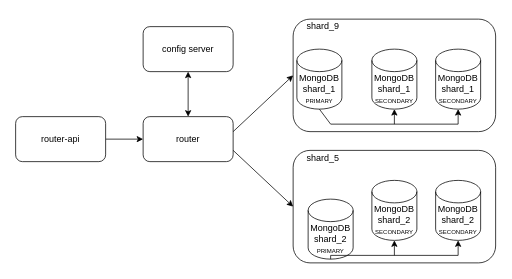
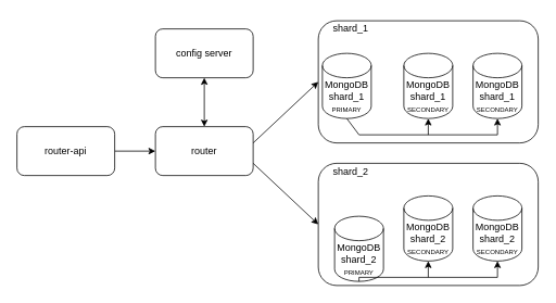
  <mxCell id="0" />
  <mxCell id="1" parent="0" />
  <mxCell id="2" value="" style="rounded=1;whiteSpace=wrap;html=1;align=left;" vertex="1" parent="1"><mxGeometry x="390" y="25" width="270" height="150" as="geometry" /></mxCell>
  <mxCell id="3" value="MongoDB&lt;div&gt;shard_1&lt;/div&gt;&lt;div&gt;&lt;font style=&quot;font-size: 8px;&quot;&gt;PRIMARY&lt;/font&gt;&lt;/div&gt;" style="shape=cylinder3;whiteSpace=wrap;html=1;boundedLbl=1;backgroundOutline=1;size=15;" parent="1" vertex="1"><mxGeometry x="395" y="65" width="60" height="80" as="geometry" /></mxCell>
  <mxCell id="4" value="" style="edgeStyle=orthogonalEdgeStyle;rounded=0;orthogonalLoop=1;jettySize=auto;html=1;" edge="1" parent="1" source="5" target="6"><mxGeometry relative="1" as="geometry" /></mxCell>
  <mxCell id="5" value="router-api" style="rounded=1;whiteSpace=wrap;html=1;" parent="1" vertex="1"><mxGeometry x="20" y="155" width="120" height="60" as="geometry" /></mxCell>
  <mxCell id="6" value="router" style="rounded=1;whiteSpace=wrap;html=1;" vertex="1" parent="1"><mxGeometry x="190" y="155" width="120" height="60" as="geometry" /></mxCell>
  <mxCell id="7" value="config server" style="rounded=1;whiteSpace=wrap;html=1;" vertex="1" parent="1"><mxGeometry x="190" y="35" width="120" height="60" as="geometry" /></mxCell>
  <mxCell id="8" value="" style="endArrow=classic;startArrow=classic;html=1;rounded=0;exitX=0.5;exitY=0;exitDx=0;exitDy=0;" edge="1" parent="1" source="6"><mxGeometry width="50" height="50" relative="1" as="geometry"><mxPoint x="220" y="345" as="sourcePoint" /><mxPoint x="250" y="95" as="targetPoint" /></mxGeometry></mxCell>
  <mxCell id="9" value="MongoDB&lt;div&gt;shard_1&lt;/div&gt;&lt;div&gt;&lt;font style=&quot;font-size: 8px;&quot;&gt;SECONDARY&lt;/font&gt;&lt;/div&gt;" style="shape=cylinder3;whiteSpace=wrap;html=1;boundedLbl=1;backgroundOutline=1;size=15;" vertex="1" parent="1"><mxGeometry x="495" y="65" width="60" height="80" as="geometry" /></mxCell>
  <mxCell id="10" value="MongoDB&lt;div&gt;shard_1&lt;/div&gt;&lt;div&gt;&lt;font style=&quot;font-size: 8px;&quot;&gt;SECONDARY&lt;/font&gt;&lt;/div&gt;" style="shape=cylinder3;whiteSpace=wrap;html=1;boundedLbl=1;backgroundOutline=1;size=15;" vertex="1" parent="1"><mxGeometry x="580" y="65" width="60" height="80" as="geometry" /></mxCell>
- <mxCell id="11" value="shard_9" style="text;html=1;align=center;verticalAlign=middle;whiteSpace=wrap;rounded=0;" vertex="1" parent="1"><mxGeometry x="400" y="20" width="60" height="30" as="geometry" /></mxCell>
+ <mxCell id="11" value="shard_1" style="text;html=1;align=center;verticalAlign=middle;whiteSpace=wrap;rounded=0;" vertex="1" parent="1"><mxGeometry x="400" y="20" width="60" height="30" as="geometry" /></mxCell>
  <mxCell id="12" value="" style="endArrow=classic;html=1;rounded=0;exitX=0.5;exitY=1;exitDx=0;exitDy=0;exitPerimeter=0;entryX=0.5;entryY=1;entryDx=0;entryDy=0;entryPerimeter=0;" edge="1" parent="1" source="3" target="10"><mxGeometry width="50" height="50" relative="1" as="geometry"><mxPoint x="490" y="235" as="sourcePoint" /><mxPoint x="540" y="185" as="targetPoint" /><Array as="points"><mxPoint x="440" y="165" /><mxPoint x="610" y="165" /></Array></mxGeometry></mxCell>
  <mxCell id="13" value="" style="endArrow=classic;html=1;rounded=0;entryX=0.5;entryY=1;entryDx=0;entryDy=0;entryPerimeter=0;" edge="1" parent="1" target="9"><mxGeometry width="50" height="50" relative="1" as="geometry"><mxPoint x="525" y="165" as="sourcePoint" /><mxPoint x="620" y="205" as="targetPoint" /></mxGeometry></mxCell>
  <mxCell id="14" value="" style="rounded=1;whiteSpace=wrap;html=1;align=left;" vertex="1" parent="1"><mxGeometry x="390" y="200" width="270" height="150" as="geometry" /></mxCell>
  <mxCell id="15" value="MongoDB&lt;div&gt;shard_2&lt;/div&gt;&lt;div&gt;&lt;font style=&quot;font-size: 8px;&quot;&gt;PRIMARY&lt;/font&gt;&lt;/div&gt;" style="shape=cylinder3;whiteSpace=wrap;html=1;boundedLbl=1;backgroundOutline=1;size=15;" vertex="1" parent="1"><mxGeometry x="410" y="265" width="60" height="80" as="geometry" /></mxCell>
  <mxCell id="16" value="MongoDB&lt;div&gt;shard_2&lt;/div&gt;&lt;div&gt;&lt;font style=&quot;font-size: 8px;&quot;&gt;SECONDARY&lt;/font&gt;&lt;/div&gt;" style="shape=cylinder3;whiteSpace=wrap;html=1;boundedLbl=1;backgroundOutline=1;size=15;" vertex="1" parent="1"><mxGeometry x="495" y="240" width="60" height="80" as="geometry" /></mxCell>
  <mxCell id="17" value="MongoDB&lt;div&gt;shard_2&lt;/div&gt;&lt;div&gt;&lt;font style=&quot;font-size: 8px;&quot;&gt;SECONDARY&lt;/font&gt;&lt;/div&gt;" style="shape=cylinder3;whiteSpace=wrap;html=1;boundedLbl=1;backgroundOutline=1;size=15;" vertex="1" parent="1"><mxGeometry x="580" y="240" width="60" height="80" as="geometry" /></mxCell>
- <mxCell id="18" value="shard_5" style="text;html=1;align=center;verticalAlign=middle;whiteSpace=wrap;rounded=0;" vertex="1" parent="1"><mxGeometry x="400" y="195" width="60" height="30" as="geometry" /></mxCell>
+ <mxCell id="18" value="shard_2" style="text;html=1;align=center;verticalAlign=middle;whiteSpace=wrap;rounded=0;" vertex="1" parent="1"><mxGeometry x="400" y="195" width="60" height="30" as="geometry" /></mxCell>
  <mxCell id="19" value="" style="endArrow=classic;html=1;rounded=0;exitX=0.5;exitY=1;exitDx=0;exitDy=0;exitPerimeter=0;entryX=0.5;entryY=1;entryDx=0;entryDy=0;entryPerimeter=0;" edge="1" parent="1" source="15" target="17"><mxGeometry width="50" height="50" relative="1" as="geometry"><mxPoint x="490" y="410" as="sourcePoint" /><mxPoint x="540" y="360" as="targetPoint" /><Array as="points"><mxPoint x="440" y="340" /><mxPoint x="610" y="340" /></Array></mxGeometry></mxCell>
  <mxCell id="20" value="" style="endArrow=classic;html=1;rounded=0;entryX=0.5;entryY=1;entryDx=0;entryDy=0;entryPerimeter=0;" edge="1" parent="1" target="16"><mxGeometry width="50" height="50" relative="1" as="geometry"><mxPoint x="525" y="340" as="sourcePoint" /><mxPoint x="620" y="380" as="targetPoint" /></mxGeometry></mxCell>
  <mxCell id="21" value="" style="endArrow=classic;html=1;rounded=0;entryX=0;entryY=0.5;entryDx=0;entryDy=0;" edge="1" parent="1" target="2"><mxGeometry width="50" height="50" relative="1" as="geometry"><mxPoint x="310" y="175" as="sourcePoint" /><mxPoint x="360" y="125" as="targetPoint" /></mxGeometry></mxCell>
  <mxCell id="22" value="" style="endArrow=classic;html=1;rounded=0;exitX=1;exitY=0.75;exitDx=0;exitDy=0;entryX=0;entryY=0.5;entryDx=0;entryDy=0;" edge="1" parent="1" source="6" target="14"><mxGeometry width="50" height="50" relative="1" as="geometry"><mxPoint x="300" y="325" as="sourcePoint" /><mxPoint x="350" y="275" as="targetPoint" /></mxGeometry></mxCell>
